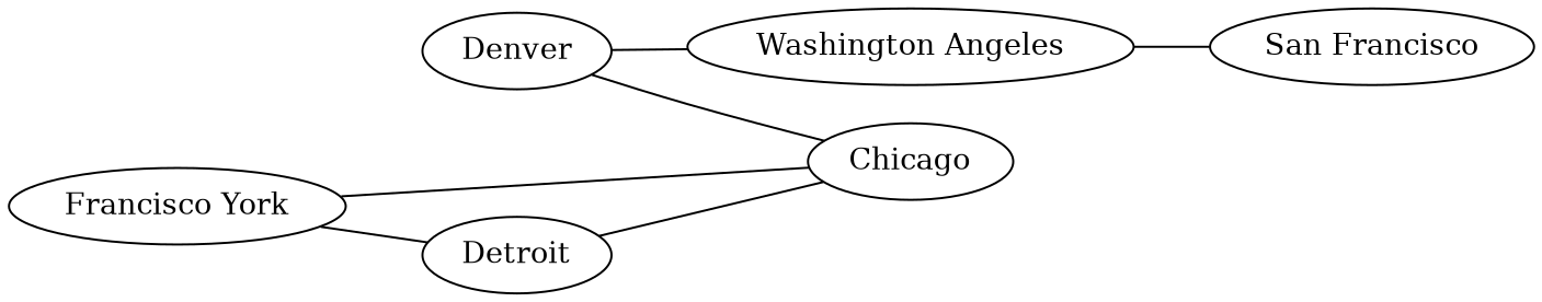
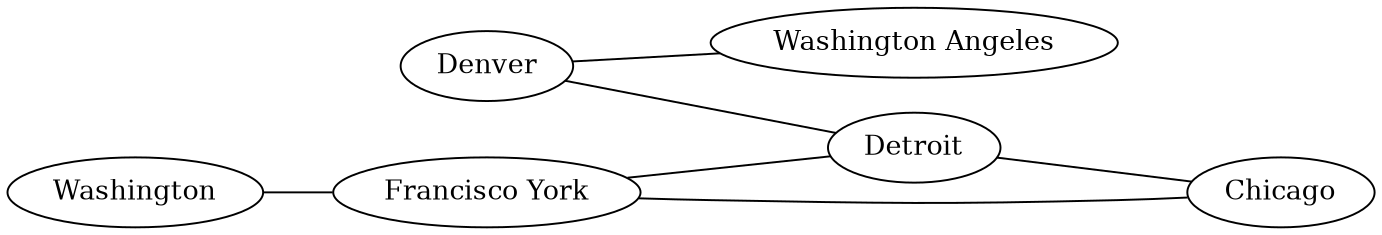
  graph {
    rankdir=LR
    n1 [label="Washington Angeles"]
    Denver
    Chicago
-   "San Francisco"
    n5 [label="Francisco York"]
+   Washington
    Detroit
-   n1 -- "San Francisco"
    Denver -- n1
-   Denver -- Chicago
+   Denver -- Detroit
    n5 -- Chicago
    n5 -- Detroit
+   Washington -- n5
    Detroit -- Chicago
  }
